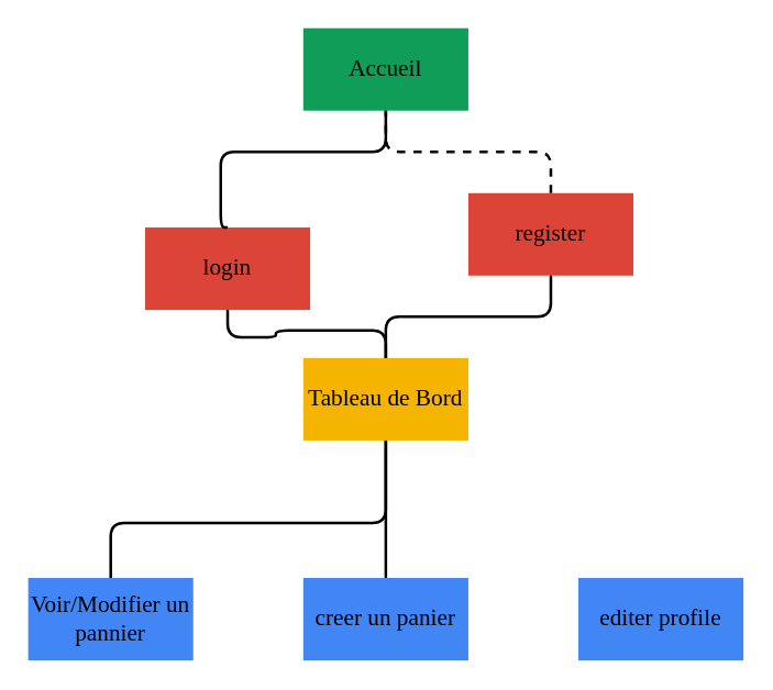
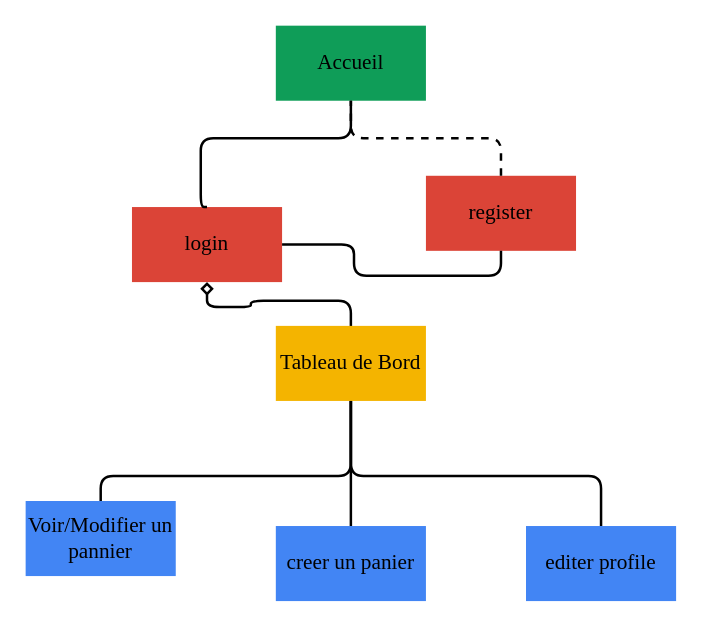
  <mxCell id="0" />
  <mxCell id="1" parent="0" />
  <mxCell id="2" value="&lt;h3&gt;&lt;font style=&quot;font-weight: normal ; font-size: 17px&quot; face=&quot;Verdana&quot;&gt;Accueil&lt;/font&gt;&lt;/h3&gt;" style="rounded=0;whiteSpace=wrap;html=1;fillColor=#0F9D58;strokeColor=none;" vertex="1" parent="1"><mxGeometry x="220" y="20" width="120" height="60" as="geometry" /></mxCell>
- <mxCell id="3" style="edgeStyle=orthogonalEdgeStyle;rounded=1;orthogonalLoop=1;jettySize=auto;html=1;strokeWidth=2;endArrow=none;endFill=0;entryX=0.5;entryY=1;entryDx=0;entryDy=0;" edge="1" parent="1" source="4" target="11"><mxGeometry relative="1" as="geometry"><mxPoint x="280" y="120" as="targetPoint" /></mxGeometry></mxCell>
+ <mxCell id="3" style="edgeStyle=orthogonalEdgeStyle;rounded=1;orthogonalLoop=1;jettySize=auto;html=1;strokeWidth=2;endArrow=diamond;endFill=0;entryX=0.5;entryY=1;entryDx=0;entryDy=0;" edge="1" parent="1" source="4" target="11"><mxGeometry relative="1" as="geometry"><mxPoint x="280" y="120" as="targetPoint" /></mxGeometry></mxCell>
  <mxCell id="4" value="&lt;h3&gt;&lt;font style=&quot;font-weight: normal ; font-size: 17px&quot; face=&quot;Verdana&quot;&gt;Tableau de Bord&lt;/font&gt;&lt;/h3&gt;" style="rounded=0;whiteSpace=wrap;html=1;fillColor=#F4B400;strokeColor=none;" vertex="1" parent="1"><mxGeometry x="220" y="260" width="120" height="60" as="geometry" /></mxCell>
  <mxCell id="5" style="edgeStyle=orthogonalEdgeStyle;rounded=1;orthogonalLoop=1;jettySize=auto;html=1;entryX=0.5;entryY=1;entryDx=0;entryDy=0;strokeWidth=2;endArrow=none;endFill=0;" edge="1" parent="1" source="6" target="4"><mxGeometry relative="1" as="geometry"><Array as="points"><mxPoint x="80" y="380" /><mxPoint x="280" y="380" /></Array></mxGeometry></mxCell>
- <mxCell id="6" value="&lt;h3&gt;&lt;font style=&quot;font-weight: normal ; font-size: 17px&quot; face=&quot;Verdana&quot;&gt;Voir/Modifier un pannier&lt;/font&gt;&lt;/h3&gt;" style="rounded=0;whiteSpace=wrap;html=1;fillColor=#4285F4;strokeColor=none;" vertex="1" parent="1"><mxGeometry x="20" y="420" width="120" height="60" as="geometry" /></mxCell>
+ <mxCell id="6" value="&lt;h3&gt;&lt;font style=&quot;font-weight: normal ; font-size: 17px&quot; face=&quot;Verdana&quot;&gt;Voir/Modifier un pannier&lt;/font&gt;&lt;/h3&gt;" style="rounded=0;whiteSpace=wrap;html=1;fillColor=#4285F4;strokeColor=none;" vertex="1" parent="1"><mxGeometry x="20" y="400" width="120" height="60" as="geometry" /></mxCell>
  <mxCell id="7" style="edgeStyle=orthogonalEdgeStyle;rounded=1;orthogonalLoop=1;jettySize=auto;html=1;strokeWidth=2;entryX=0.5;entryY=1;entryDx=0;entryDy=0;endArrow=none;endFill=0;" edge="1" parent="1" source="8" target="4"><mxGeometry relative="1" as="geometry"><mxPoint x="280" y="290" as="targetPoint" /><Array as="points"><mxPoint x="280" y="350" /><mxPoint x="280" y="350" /></Array></mxGeometry></mxCell>
  <mxCell id="8" value="&lt;h3&gt;&lt;font style=&quot;font-weight: normal ; font-size: 17px&quot; face=&quot;Verdana&quot;&gt;creer un panier&lt;/font&gt;&lt;/h3&gt;" style="rounded=0;whiteSpace=wrap;html=1;fillColor=#4285F4;strokeColor=none;" vertex="1" parent="1"><mxGeometry x="220" y="420" width="120" height="60" as="geometry" /></mxCell>
+ <mxCell id="9" style="edgeStyle=orthogonalEdgeStyle;rounded=1;orthogonalLoop=1;jettySize=auto;html=1;strokeWidth=2;entryX=0.5;entryY=1;entryDx=0;entryDy=0;endArrow=none;endFill=0;" edge="1" parent="1" source="10" target="4"><mxGeometry relative="1" as="geometry"><mxPoint x="280" y="360" as="targetPoint" /><Array as="points"><mxPoint x="480" y="380" /><mxPoint x="280" y="380" /></Array></mxGeometry></mxCell>
  <mxCell id="10" value="&lt;font face=&quot;Verdana&quot;&gt;&lt;span style=&quot;font-size: 17px&quot;&gt;editer profile&lt;/span&gt;&lt;/font&gt;" style="rounded=0;whiteSpace=wrap;html=1;fillColor=#4285F4;strokeColor=none;" vertex="1" parent="1"><mxGeometry x="420" y="420" width="120" height="60" as="geometry" /></mxCell>
  <mxCell id="11" value="&lt;h3&gt;&lt;font style=&quot;font-weight: normal ; font-size: 17px&quot; face=&quot;Verdana&quot;&gt;login&lt;/font&gt;&lt;/h3&gt;" style="rounded=0;whiteSpace=wrap;html=1;fillColor=#DB4437;strokeColor=none;" vertex="1" parent="1"><mxGeometry x="105" y="165" width="120" height="60" as="geometry" /></mxCell>
  <mxCell id="12" value="&lt;h3&gt;&lt;font style=&quot;font-weight: normal ; font-size: 17px&quot; face=&quot;Verdana&quot;&gt;register&lt;/font&gt;&lt;/h3&gt;" style="rounded=0;whiteSpace=wrap;html=1;fillColor=#DB4437;strokeColor=none;" vertex="1" parent="1"><mxGeometry x="340" y="140" width="120" height="60" as="geometry" /></mxCell>
- <mxCell id="13" style="edgeStyle=orthogonalEdgeStyle;rounded=1;orthogonalLoop=1;jettySize=auto;html=1;strokeWidth=2;endArrow=none;endFill=0;entryX=0.5;entryY=0;entryDx=0;entryDy=0;exitX=0.5;exitY=1;exitDx=0;exitDy=0;" edge="1" parent="1" source="12" target="4"><mxGeometry relative="1" as="geometry"><mxPoint x="290" y="190" as="targetPoint" /><mxPoint x="410" y="250" as="sourcePoint" /></mxGeometry></mxCell>
+ <mxCell id="13" style="edgeStyle=orthogonalEdgeStyle;rounded=1;orthogonalLoop=1;jettySize=auto;html=1;strokeWidth=2;endArrow=none;endFill=0;exitX=0.5;exitY=1;exitDx=0;exitDy=0;" edge="1" parent="1" source="12" target="11"><mxGeometry relative="1" as="geometry"><mxPoint x="290" y="190" as="targetPoint" /><mxPoint x="410" y="250" as="sourcePoint" /></mxGeometry></mxCell>
  <mxCell id="14" style="edgeStyle=orthogonalEdgeStyle;rounded=1;orthogonalLoop=1;jettySize=auto;html=1;strokeWidth=2;endArrow=none;endFill=0;entryX=0.5;entryY=0;entryDx=0;entryDy=0;" edge="1" parent="1" target="11"><mxGeometry relative="1" as="geometry"><mxPoint x="165" y="90" as="targetPoint" /><mxPoint x="280" y="80" as="sourcePoint" /><Array as="points"><mxPoint x="280" y="110" /><mxPoint x="160" y="110" /></Array></mxGeometry></mxCell>
  <mxCell id="15" style="edgeStyle=orthogonalEdgeStyle;rounded=1;orthogonalLoop=1;jettySize=auto;html=1;strokeWidth=2;endArrow=none;endFill=0;entryX=0.5;entryY=1;entryDx=0;entryDy=0;exitX=0.5;exitY=0;exitDx=0;exitDy=0;dashed=1;" edge="1" parent="1" source="12" target="2"><mxGeometry relative="1" as="geometry"><mxPoint x="285" y="150" as="targetPoint" /><mxPoint x="405" y="90" as="sourcePoint" /></mxGeometry></mxCell>
